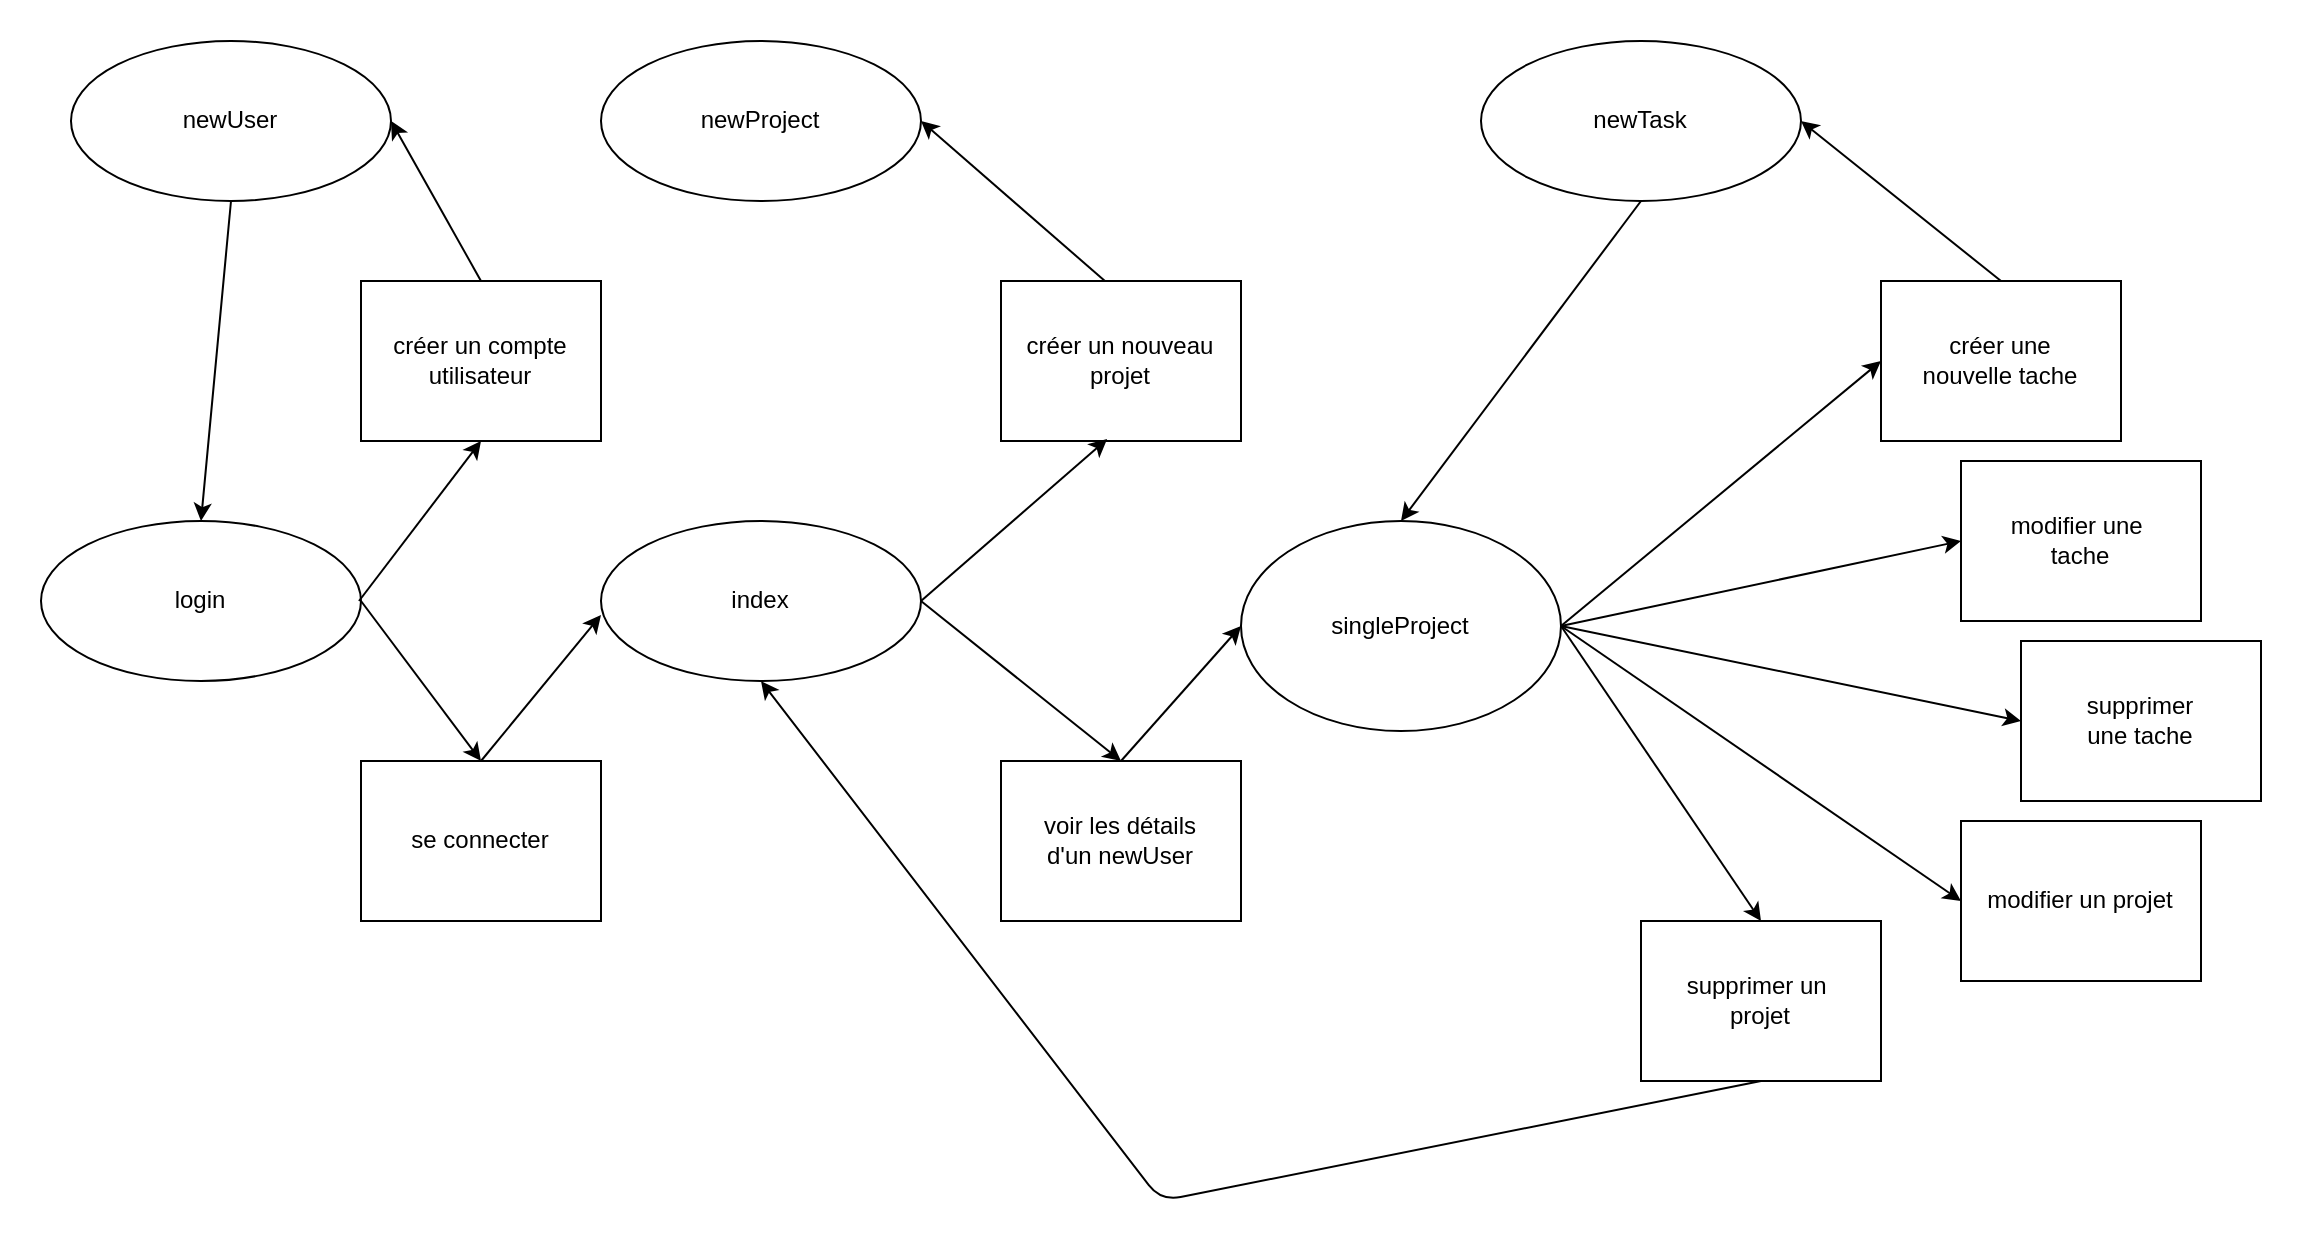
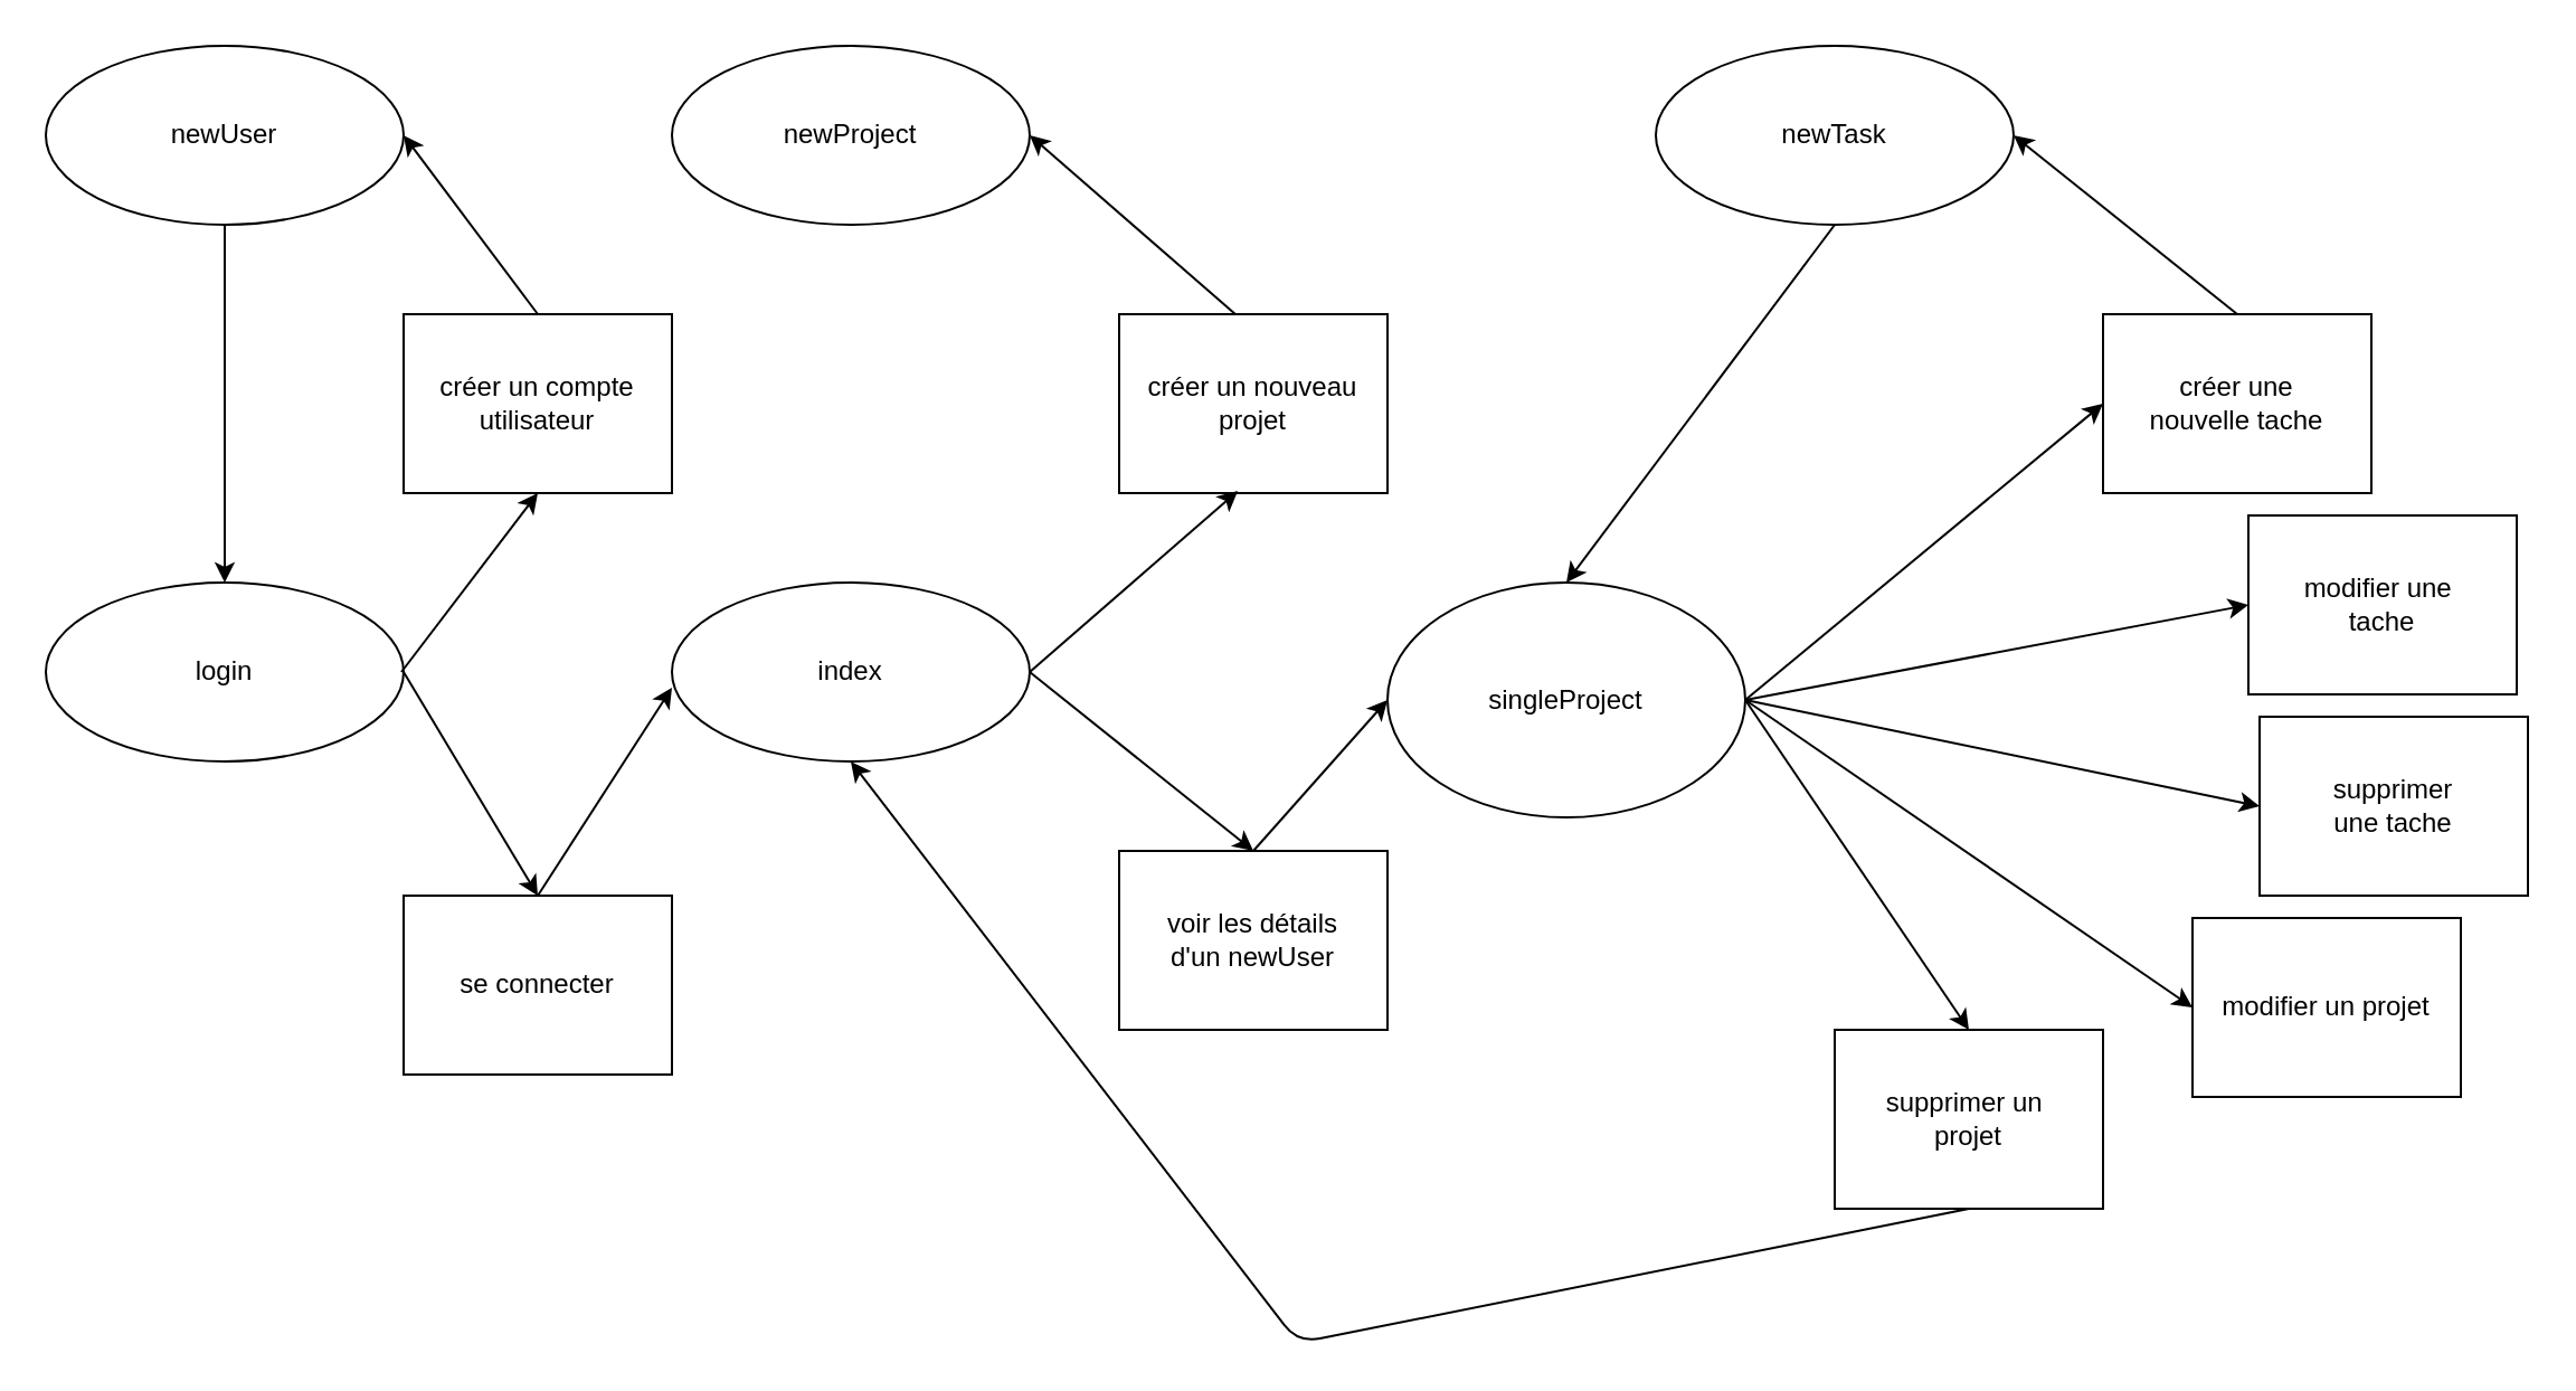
  <mxCell id="0" />
  <mxCell id="1" parent="0" />
  <mxCell id="2" value="login" style="ellipse;whiteSpace=wrap;html=1;" parent="1" vertex="1"><mxGeometry x="20" y="260" width="160" height="80" as="geometry" /></mxCell>
  <mxCell id="3" value="index" style="ellipse;whiteSpace=wrap;html=1;" parent="1" vertex="1"><mxGeometry x="300" y="260" width="160" height="80" as="geometry" /></mxCell>
- <mxCell id="4" value="se connecter" style="rounded=0;whiteSpace=wrap;html=1;" parent="1" vertex="1"><mxGeometry x="180" y="380" width="120" height="80" as="geometry" /></mxCell>
+ <mxCell id="4" value="se connecter" style="rounded=0;whiteSpace=wrap;html=1;" parent="1" vertex="1"><mxGeometry x="180" y="400" width="120" height="80" as="geometry" /></mxCell>
  <mxCell id="5" value="créer un compte&lt;br&gt;utilisateur" style="rounded=0;whiteSpace=wrap;html=1;" parent="1" vertex="1"><mxGeometry x="180" y="140" width="120" height="80" as="geometry" /></mxCell>
- <mxCell id="6" value="newUser" style="ellipse;whiteSpace=wrap;html=1;" parent="1" vertex="1"><mxGeometry x="35" y="20" width="160" height="80" as="geometry" /></mxCell>
+ <mxCell id="6" value="newUser" style="ellipse;whiteSpace=wrap;html=1;" parent="1" vertex="1"><mxGeometry x="20" y="20" width="160" height="80" as="geometry" /></mxCell>
  <mxCell id="7" value="singleProject" style="ellipse;whiteSpace=wrap;html=1;" parent="1" vertex="1"><mxGeometry x="620" y="260" width="160" height="105" as="geometry" /></mxCell>
  <mxCell id="8" value="voir les détails&lt;br&gt;d'un newUser" style="rounded=0;whiteSpace=wrap;html=1;" parent="1" vertex="1"><mxGeometry x="500" y="380" width="120" height="80" as="geometry" /></mxCell>
  <mxCell id="9" value="créer un nouveau&lt;br&gt;projet" style="rounded=0;whiteSpace=wrap;html=1;" parent="1" vertex="1"><mxGeometry x="500" y="140" width="120" height="80" as="geometry" /></mxCell>
  <mxCell id="10" value="newProject" style="ellipse;whiteSpace=wrap;html=1;" parent="1" vertex="1"><mxGeometry x="300" y="20" width="160" height="80" as="geometry" /></mxCell>
  <mxCell id="11" value="supprimer un&amp;nbsp;&lt;br&gt;projet" style="rounded=0;whiteSpace=wrap;html=1;" parent="1" vertex="1"><mxGeometry x="820" y="460" width="120" height="80" as="geometry" /></mxCell>
- <mxCell id="12" value="modifier une&amp;nbsp;&lt;br&gt;tache" style="rounded=0;whiteSpace=wrap;html=1;" parent="1" vertex="1"><mxGeometry x="980" y="230" width="120" height="80" as="geometry" /></mxCell>
+ <mxCell id="12" value="modifier une&amp;nbsp;&lt;br&gt;tache" style="rounded=0;whiteSpace=wrap;html=1;" parent="1" vertex="1"><mxGeometry x="1005" y="230" width="120" height="80" as="geometry" /></mxCell>
  <mxCell id="13" value="supprimer&lt;br&gt;une tache" style="rounded=0;whiteSpace=wrap;html=1;" parent="1" vertex="1"><mxGeometry x="1010" y="320" width="120" height="80" as="geometry" /></mxCell>
  <mxCell id="14" value="créer une&lt;br&gt;nouvelle tache" style="rounded=0;whiteSpace=wrap;html=1;" parent="1" vertex="1"><mxGeometry x="940" y="140" width="120" height="80" as="geometry" /></mxCell>
  <mxCell id="15" value="newTask" style="ellipse;whiteSpace=wrap;html=1;" parent="1" vertex="1"><mxGeometry x="740" y="20" width="160" height="80" as="geometry" /></mxCell>
  <mxCell id="16" value="" style="endArrow=classic;html=1;entryX=0.5;entryY=1;entryDx=0;entryDy=0;" parent="1" target="5" edge="1"><mxGeometry width="50" height="50" relative="1" as="geometry"><mxPoint x="179" y="300" as="sourcePoint" /><mxPoint x="265" y="240" as="targetPoint" /></mxGeometry></mxCell>
  <mxCell id="17" value="" style="endArrow=classic;html=1;exitX=1;exitY=0.5;exitDx=0;exitDy=0;entryX=0.5;entryY=0;entryDx=0;entryDy=0;" parent="1" source="2" target="4" edge="1"><mxGeometry width="50" height="50" relative="1" as="geometry"><mxPoint x="210" y="300" as="sourcePoint" /><mxPoint x="260" y="250" as="targetPoint" /></mxGeometry></mxCell>
  <mxCell id="18" value="" style="endArrow=classic;html=1;exitX=0.5;exitY=0;exitDx=0;exitDy=0;entryX=0;entryY=0.588;entryDx=0;entryDy=0;entryPerimeter=0;" parent="1" source="4" target="3" edge="1"><mxGeometry width="50" height="50" relative="1" as="geometry"><mxPoint x="360" y="400" as="sourcePoint" /><mxPoint x="410" y="350" as="targetPoint" /></mxGeometry></mxCell>
  <mxCell id="19" value="" style="endArrow=classic;html=1;exitX=0.5;exitY=0;exitDx=0;exitDy=0;entryX=1;entryY=0.5;entryDx=0;entryDy=0;" parent="1" source="5" target="6" edge="1"><mxGeometry width="50" height="50" relative="1" as="geometry"><mxPoint x="230" y="100" as="sourcePoint" /><mxPoint x="110" y="100" as="targetPoint" /></mxGeometry></mxCell>
  <mxCell id="20" value="" style="endArrow=classic;html=1;exitX=0.5;exitY=1;exitDx=0;exitDy=0;entryX=0.5;entryY=0;entryDx=0;entryDy=0;" parent="1" source="6" target="2" edge="1"><mxGeometry width="50" height="50" relative="1" as="geometry"><mxPoint x="100" y="180" as="sourcePoint" /><mxPoint x="150" y="130" as="targetPoint" /></mxGeometry></mxCell>
  <mxCell id="21" value="" style="endArrow=classic;html=1;exitX=1;exitY=0.5;exitDx=0;exitDy=0;entryX=0.442;entryY=0.988;entryDx=0;entryDy=0;entryPerimeter=0;" parent="1" source="3" target="9" edge="1"><mxGeometry width="50" height="50" relative="1" as="geometry"><mxPoint x="540" y="360" as="sourcePoint" /><mxPoint x="590" y="310" as="targetPoint" /></mxGeometry></mxCell>
  <mxCell id="22" value="" style="endArrow=classic;html=1;exitX=1;exitY=0.5;exitDx=0;exitDy=0;entryX=0.5;entryY=0;entryDx=0;entryDy=0;" parent="1" source="3" target="8" edge="1"><mxGeometry width="50" height="50" relative="1" as="geometry"><mxPoint x="540" y="360" as="sourcePoint" /><mxPoint x="590" y="310" as="targetPoint" /></mxGeometry></mxCell>
  <mxCell id="23" value="" style="endArrow=classic;html=1;entryX=0;entryY=0.5;entryDx=0;entryDy=0;" parent="1" target="7" edge="1"><mxGeometry width="50" height="50" relative="1" as="geometry"><mxPoint x="560" y="380" as="sourcePoint" /><mxPoint x="590" y="310" as="targetPoint" /></mxGeometry></mxCell>
  <mxCell id="24" value="" style="endArrow=classic;html=1;exitX=0.433;exitY=0;exitDx=0;exitDy=0;exitPerimeter=0;entryX=1;entryY=0.5;entryDx=0;entryDy=0;" parent="1" source="9" target="10" edge="1"><mxGeometry width="50" height="50" relative="1" as="geometry"><mxPoint x="535" y="110" as="sourcePoint" /><mxPoint x="585" y="60" as="targetPoint" /></mxGeometry></mxCell>
  <mxCell id="25" value="" style="endArrow=classic;html=1;exitX=1;exitY=0.5;exitDx=0;exitDy=0;entryX=0;entryY=0.5;entryDx=0;entryDy=0;" parent="1" source="7" target="12" edge="1"><mxGeometry width="50" height="50" relative="1" as="geometry"><mxPoint x="790" y="250" as="sourcePoint" /><mxPoint x="840" y="200" as="targetPoint" /></mxGeometry></mxCell>
  <mxCell id="26" value="" style="endArrow=classic;html=1;exitX=1;exitY=0.5;exitDx=0;exitDy=0;entryX=0.5;entryY=0;entryDx=0;entryDy=0;" parent="1" source="7" edge="1" target="11"><mxGeometry width="50" height="50" relative="1" as="geometry"><mxPoint x="675" y="420" as="sourcePoint" /><mxPoint x="840" y="380" as="targetPoint" /></mxGeometry></mxCell>
  <mxCell id="27" value="" style="endArrow=classic;html=1;exitX=0.5;exitY=1;exitDx=0;exitDy=0;entryX=0.5;entryY=1;entryDx=0;entryDy=0;" parent="1" source="11" target="3" edge="1"><mxGeometry width="50" height="50" relative="1" as="geometry"><mxPoint x="815" y="560" as="sourcePoint" /><mxPoint x="540" y="580" as="targetPoint" /><Array as="points"><mxPoint x="580" y="600" /></Array></mxGeometry></mxCell>
  <mxCell id="28" value="" style="endArrow=classic;html=1;entryX=0;entryY=0.5;entryDx=0;entryDy=0;exitX=1;exitY=0.5;exitDx=0;exitDy=0;" parent="1" source="7" target="13" edge="1"><mxGeometry width="50" height="50" relative="1" as="geometry"><mxPoint x="1060" y="340" as="sourcePoint" /><mxPoint x="980" y="354" as="targetPoint" /></mxGeometry></mxCell>
  <mxCell id="29" value="" style="endArrow=classic;html=1;exitX=1;exitY=0.5;exitDx=0;exitDy=0;entryX=0;entryY=0.5;entryDx=0;entryDy=0;" parent="1" source="7" target="14" edge="1"><mxGeometry width="50" height="50" relative="1" as="geometry"><mxPoint x="920" y="220" as="sourcePoint" /><mxPoint x="970" y="170" as="targetPoint" /></mxGeometry></mxCell>
  <mxCell id="30" value="" style="endArrow=classic;html=1;exitX=0.5;exitY=0;exitDx=0;exitDy=0;entryX=1;entryY=0.5;entryDx=0;entryDy=0;" parent="1" source="14" target="15" edge="1"><mxGeometry width="50" height="50" relative="1" as="geometry"><mxPoint x="990" y="100" as="sourcePoint" /><mxPoint x="900" y="70" as="targetPoint" /></mxGeometry></mxCell>
  <mxCell id="31" value="" style="endArrow=classic;html=1;exitX=0.5;exitY=1;exitDx=0;exitDy=0;entryX=0.5;entryY=0;entryDx=0;entryDy=0;" parent="1" source="15" target="7" edge="1"><mxGeometry width="50" height="50" relative="1" as="geometry"><mxPoint x="880" y="180" as="sourcePoint" /><mxPoint x="930" y="130" as="targetPoint" /></mxGeometry></mxCell>
  <mxCell id="32" value="modifier un projet" style="rounded=0;whiteSpace=wrap;html=1;" vertex="1" parent="1"><mxGeometry x="980" y="410" width="120" height="80" as="geometry" /></mxCell>
  <mxCell id="33" value="" style="endArrow=classic;html=1;entryX=0;entryY=0.5;entryDx=0;entryDy=0;exitX=1;exitY=0.5;exitDx=0;exitDy=0;" edge="1" parent="1" source="7" target="32"><mxGeometry width="50" height="50" relative="1" as="geometry"><mxPoint x="880" y="550" as="sourcePoint" /><mxPoint x="930" y="500" as="targetPoint" /></mxGeometry></mxCell>
